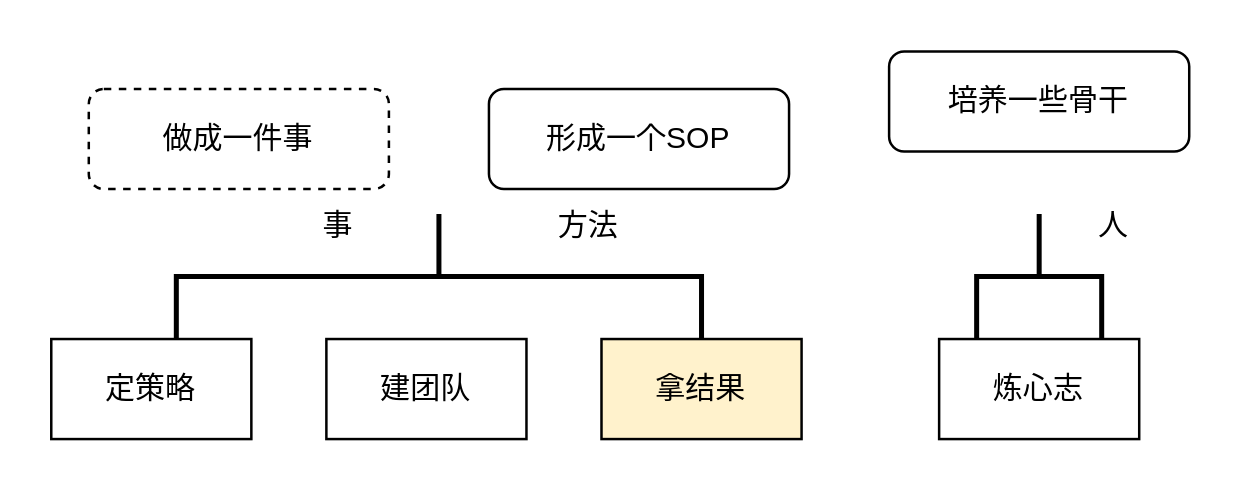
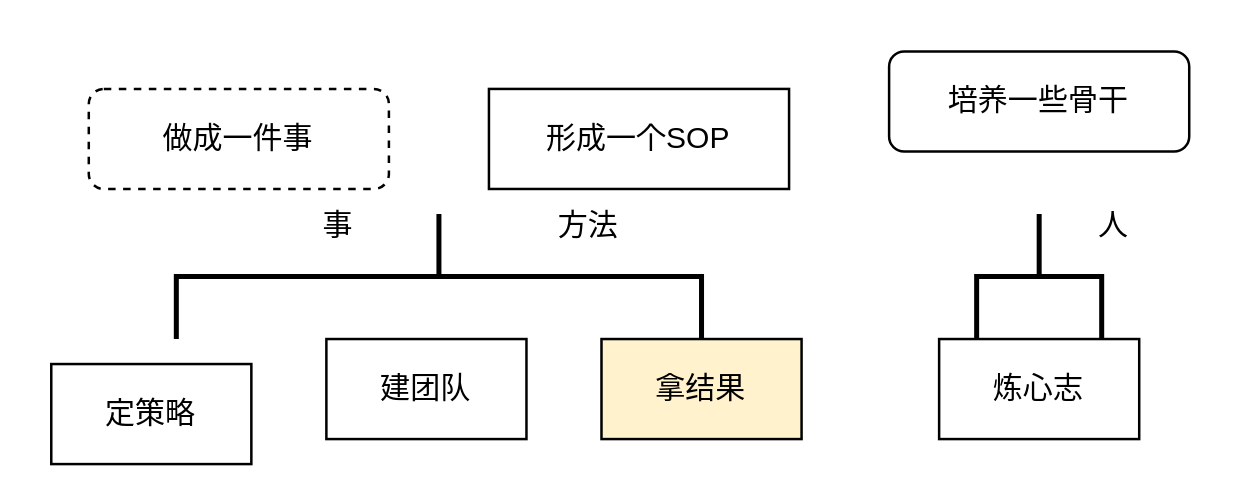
  <mxCell id="0" />
  <mxCell id="1" parent="0" />
  <mxCell id="2" value="做成一件事" style="rounded=1;whiteSpace=wrap;html=1;dashed=1;" vertex="1" parent="1"><mxGeometry x="35" y="35" width="120" height="40" as="geometry" /></mxCell>
- <mxCell id="3" value="形成一个SOP" style="rounded=1;whiteSpace=wrap;html=1;" vertex="1" parent="1"><mxGeometry x="195" y="35" width="120" height="40" as="geometry" /></mxCell>
+ <mxCell id="3" value="形成一个SOP" style="whiteSpace=wrap;html=1;rounded=0;" vertex="1" parent="1"><mxGeometry x="195" y="35" width="120" height="40" as="geometry" /></mxCell>
  <mxCell id="4" value="培养一些骨干" style="rounded=1;whiteSpace=wrap;html=1;" vertex="1" parent="1"><mxGeometry x="355" y="20" width="120" height="40" as="geometry" /></mxCell>
- <mxCell id="5" value="定策略" style="rounded=0;whiteSpace=wrap;html=1;" vertex="1" parent="1"><mxGeometry x="20" y="135" width="80" height="40" as="geometry" /></mxCell>
+ <mxCell id="5" value="定策略" style="rounded=0;whiteSpace=wrap;html=1;" vertex="1" parent="1"><mxGeometry x="20" y="145" width="80" height="40" as="geometry" /></mxCell>
  <mxCell id="6" value="建团队" style="rounded=0;whiteSpace=wrap;html=1;" vertex="1" parent="1"><mxGeometry x="130" y="135" width="80" height="40" as="geometry" /></mxCell>
  <mxCell id="7" value="拿结果" style="rounded=0;whiteSpace=wrap;html=1;fillColor=#fff2cc;" vertex="1" parent="1"><mxGeometry x="240" y="135" width="80" height="40" as="geometry" /></mxCell>
  <mxCell id="8" value="炼心志" style="rounded=0;whiteSpace=wrap;html=1;" vertex="1" parent="1"><mxGeometry x="375" y="135" width="80" height="40" as="geometry" /></mxCell>
  <mxCell id="9" value="" style="strokeWidth=2;html=1;shape=mxgraph.flowchart.annotation_2;align=left;labelPosition=right;pointerEvents=1;direction=south;" vertex="1" parent="1"><mxGeometry x="70" y="85" width="210" height="50" as="geometry" /></mxCell>
  <mxCell id="10" value="事" style="text;html=1;strokeColor=none;fillColor=none;align=center;verticalAlign=middle;whiteSpace=wrap;rounded=0;" vertex="1" parent="1"><mxGeometry x="105" y="75" width="60" height="30" as="geometry" /></mxCell>
  <mxCell id="11" value="方法" style="text;html=1;strokeColor=none;fillColor=none;align=center;verticalAlign=middle;whiteSpace=wrap;rounded=0;" vertex="1" parent="1"><mxGeometry x="205" y="75" width="60" height="30" as="geometry" /></mxCell>
  <mxCell id="12" value="" style="strokeWidth=2;html=1;shape=mxgraph.flowchart.annotation_2;align=left;labelPosition=right;pointerEvents=1;direction=south;" vertex="1" parent="1"><mxGeometry x="390" y="85" width="50" height="50" as="geometry" /></mxCell>
  <mxCell id="13" value="人" style="text;html=1;strokeColor=none;fillColor=none;align=center;verticalAlign=middle;whiteSpace=wrap;rounded=0;" vertex="1" parent="1"><mxGeometry x="415" y="75" width="60" height="30" as="geometry" /></mxCell>
